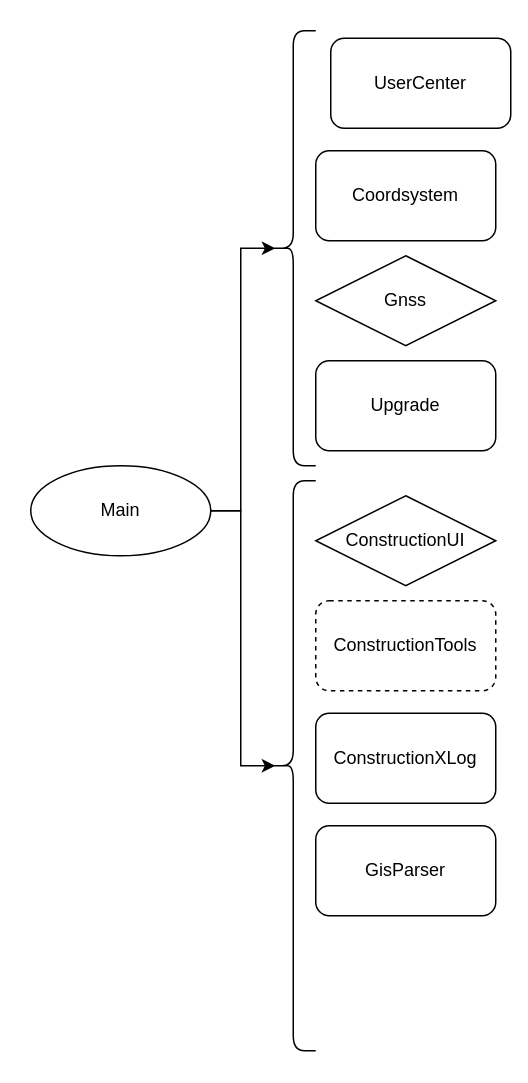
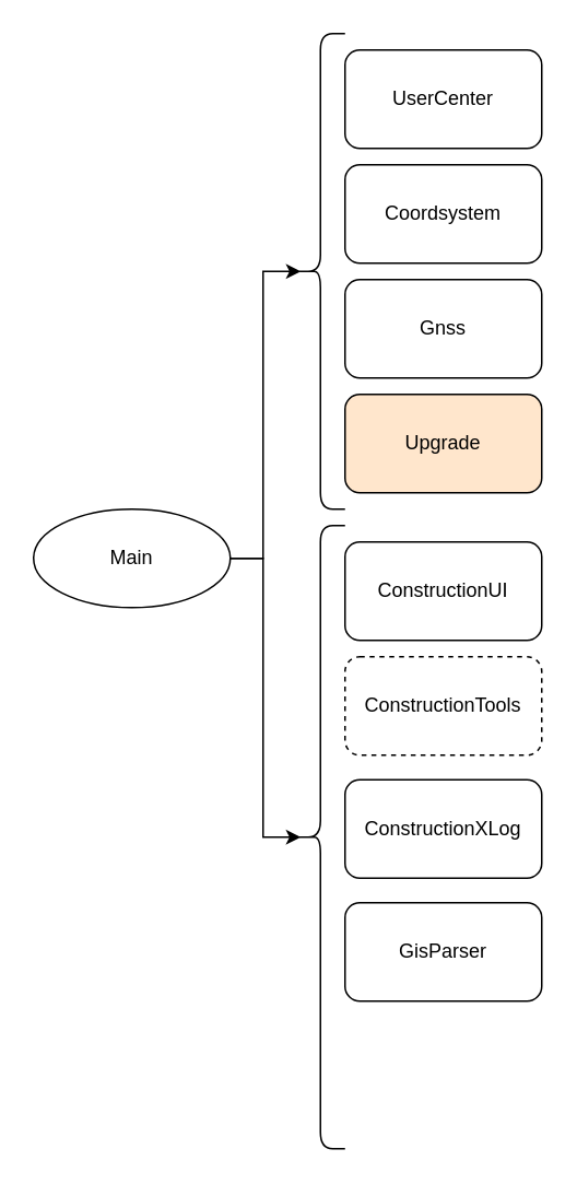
  <mxCell id="0" />
  <mxCell id="1" parent="0" />
  <mxCell id="2" style="edgeStyle=orthogonalEdgeStyle;rounded=0;orthogonalLoop=1;jettySize=auto;html=1;exitX=1;exitY=0.5;exitDx=0;exitDy=0;entryX=0.1;entryY=0.5;entryDx=0;entryDy=0;entryPerimeter=0;" edge="1" parent="1" source="4" target="9"><mxGeometry relative="1" as="geometry" /></mxCell>
  <mxCell id="3" style="edgeStyle=orthogonalEdgeStyle;rounded=0;orthogonalLoop=1;jettySize=auto;html=1;exitX=1;exitY=0.5;exitDx=0;exitDy=0;entryX=0.1;entryY=0.5;entryDx=0;entryDy=0;entryPerimeter=0;" edge="1" parent="1" source="4" target="10"><mxGeometry relative="1" as="geometry" /></mxCell>
  <mxCell id="4" value="Main" style="ellipse;whiteSpace=wrap;html=1;" vertex="1" parent="1"><mxGeometry x="20" y="310" width="120" height="60" as="geometry" /></mxCell>
- <mxCell id="5" value="Gnss" style="rhombus;whiteSpace=wrap;html=1;" vertex="1" parent="1"><mxGeometry x="210" y="170" width="120" height="60" as="geometry" /></mxCell>
- <mxCell id="6" value="UserCenter" style="rounded=1;whiteSpace=wrap;html=1;" vertex="1" parent="1"><mxGeometry x="220" y="25" width="120" height="60" as="geometry" /></mxCell>
+ <mxCell id="5" value="Gnss" style="rounded=1;whiteSpace=wrap;html=1;" vertex="1" parent="1"><mxGeometry x="210" y="170" width="120" height="60" as="geometry" /></mxCell>
+ <mxCell id="6" value="UserCenter" style="rounded=1;whiteSpace=wrap;html=1;" vertex="1" parent="1"><mxGeometry x="210" y="30" width="120" height="60" as="geometry" /></mxCell>
  <mxCell id="7" value="Coordsystem" style="rounded=1;whiteSpace=wrap;html=1;" vertex="1" parent="1"><mxGeometry x="210" y="100" width="120" height="60" as="geometry" /></mxCell>
- <mxCell id="8" value="Upgrade" style="rounded=1;whiteSpace=wrap;html=1;" vertex="1" parent="1"><mxGeometry x="210" y="240" width="120" height="60" as="geometry" /></mxCell>
+ <mxCell id="8" value="Upgrade" style="rounded=1;whiteSpace=wrap;html=1;fillColor=#ffe6cc;" vertex="1" parent="1"><mxGeometry x="210" y="240" width="120" height="60" as="geometry" /></mxCell>
  <mxCell id="9" value="" style="shape=curlyBracket;whiteSpace=wrap;html=1;rounded=1;labelPosition=left;verticalLabelPosition=middle;align=right;verticalAlign=middle;" vertex="1" parent="1"><mxGeometry x="180" y="20" width="30" height="290" as="geometry" /></mxCell>
  <mxCell id="10" value="" style="shape=curlyBracket;whiteSpace=wrap;html=1;rounded=1;labelPosition=left;verticalLabelPosition=middle;align=right;verticalAlign=middle;" vertex="1" parent="1"><mxGeometry x="180" y="320" width="30" height="380" as="geometry" /></mxCell>
- <mxCell id="11" value="ConstructionUI" style="rhombus;whiteSpace=wrap;html=1;" vertex="1" parent="1"><mxGeometry x="210" y="330" width="120" height="60" as="geometry" /></mxCell>
+ <mxCell id="11" value="ConstructionUI" style="rounded=1;whiteSpace=wrap;html=1;" vertex="1" parent="1"><mxGeometry x="210" y="330" width="120" height="60" as="geometry" /></mxCell>
  <mxCell id="12" value="ConstructionTools" style="rounded=1;whiteSpace=wrap;html=1;dashed=1;" vertex="1" parent="1"><mxGeometry x="210" y="400" width="120" height="60" as="geometry" /></mxCell>
  <mxCell id="13" value="ConstructionXLog" style="rounded=1;whiteSpace=wrap;html=1;" vertex="1" parent="1"><mxGeometry x="210" y="475" width="120" height="60" as="geometry" /></mxCell>
  <mxCell id="14" value="GisParser" style="rounded=1;whiteSpace=wrap;html=1;" vertex="1" parent="1"><mxGeometry x="210" y="550" width="120" height="60" as="geometry" /></mxCell>
